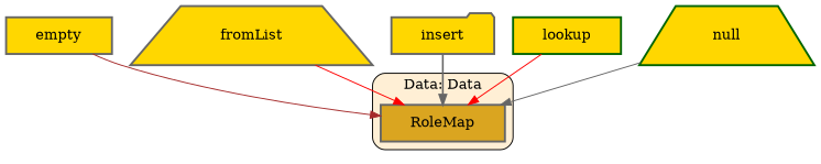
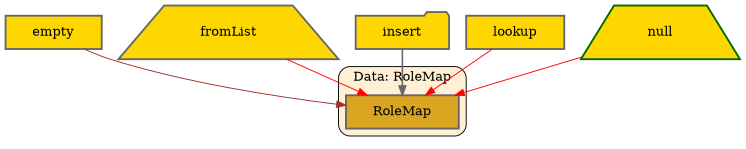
  digraph {
    node [color=gray40 fillcolor=gold margin="0.4,0.1" shape=box style="filled,bold"]
    edge [color=red penwidth=1 style=bold]
    n1 [fillcolor=goldenrod label=RoleMap]
    n2 [label=empty]
    n3 [label=fromList shape=trapezium]
    n4 [label=insert shape=folder]
-   n5 [color=darkgreen label=lookup]
+   n5 [label=lookup]
    n6 [color=darkgreen label=null shape=trapezium]
    subgraph cluster_1 {
      fillcolor=papayawhip
-     label="Data: Data"
+     label="Data: RoleMap"
      style="filled,rounded"
      n1
    }
    n2 -> n1 [color=brown style=solid]
    n3 -> n1
    n4 -> n1 [color=gray40 penwidth=1.6931471805599454]
    n5 -> n1
-   n6 -> n1 [color=gray40]
+   n6 -> n1
  }
